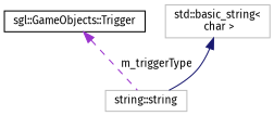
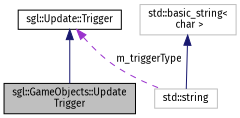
  digraph {
    fontname="Fira Sans"
    node [color=black fillcolor=white fontname="Fira Sans" fontsize=10 shape=record style=filled]
    edge [color=midnightblue dir=back fontname="Fira Sans" fontsize=10 labelfontname=Helvetica labelfontsize=10 style=solid]
-   n2 [height=0.2 label="sgl::GameObjects::Trigger" width=0.4]
-   n3 [color=grey75 height=0.2 label="string::string" width=0.4]
+   n1 [fillcolor=grey75 fontcolor=black height=0.2 label="sgl::GameObjects::Update\lTrigger" width=0.4]
+   n2 [height=0.2 label="sgl::Update::Trigger" width=0.4]
+   n3 [color=grey75 height=0.2 label="std::string" width=0.4]
    n4 [color=grey75 height=0.2 label="std::basic_string\<\l char \>" width=0.4]
+   n2 -> n1
    n2 -> n3 [color=darkorchid3 label=" m_triggerType" style=dashed]
    n4 -> n3
  }
